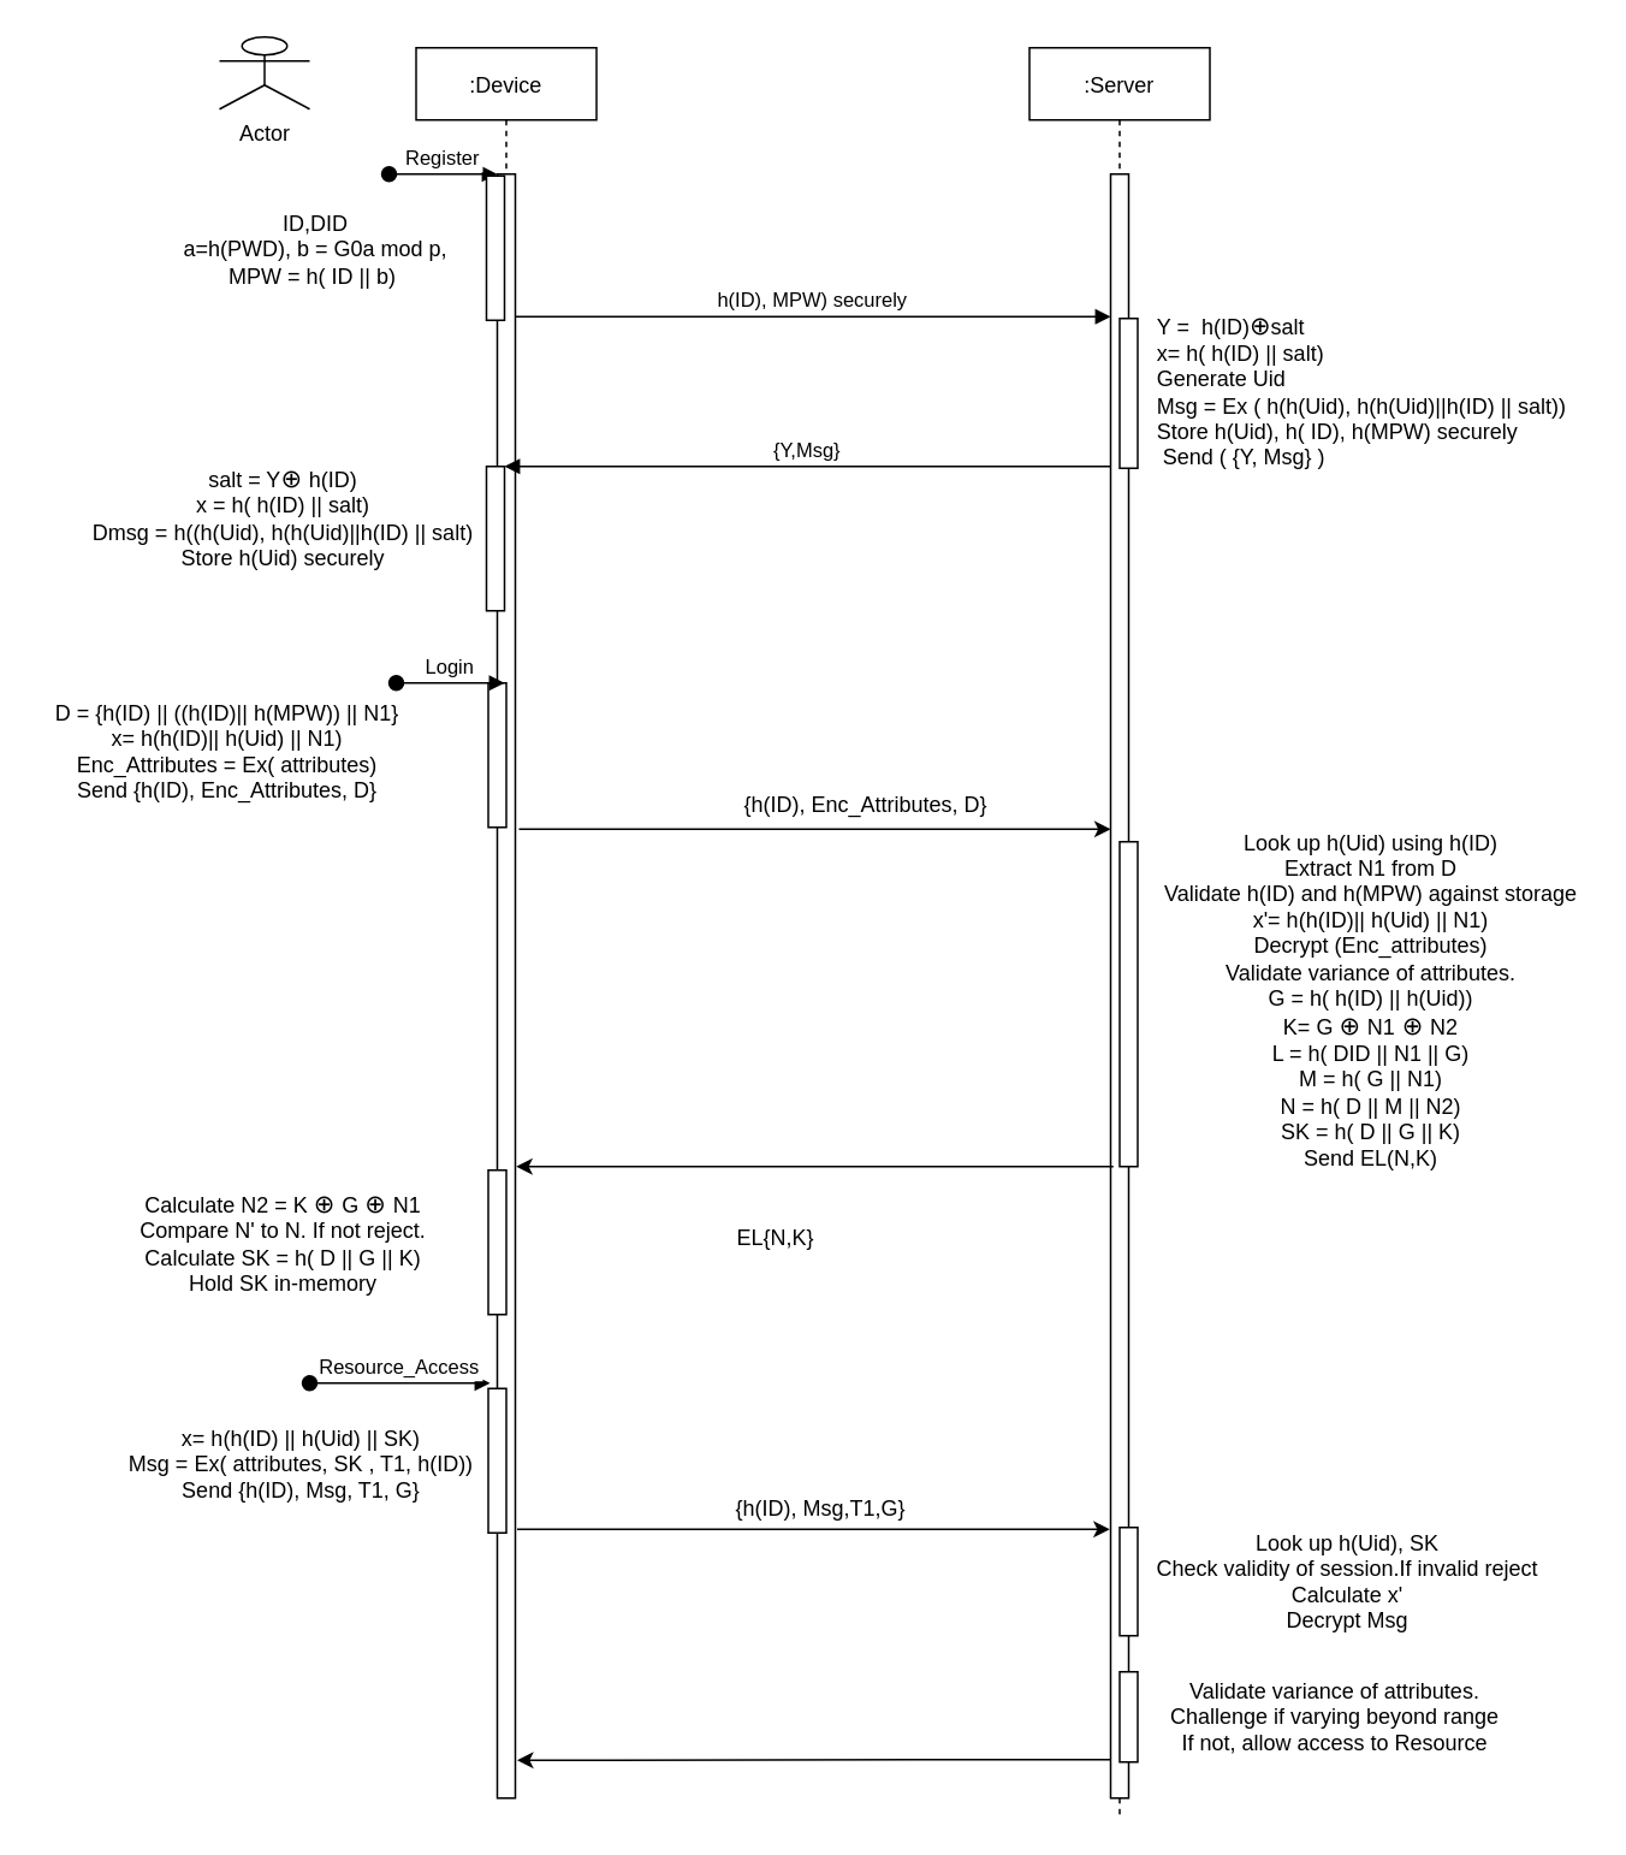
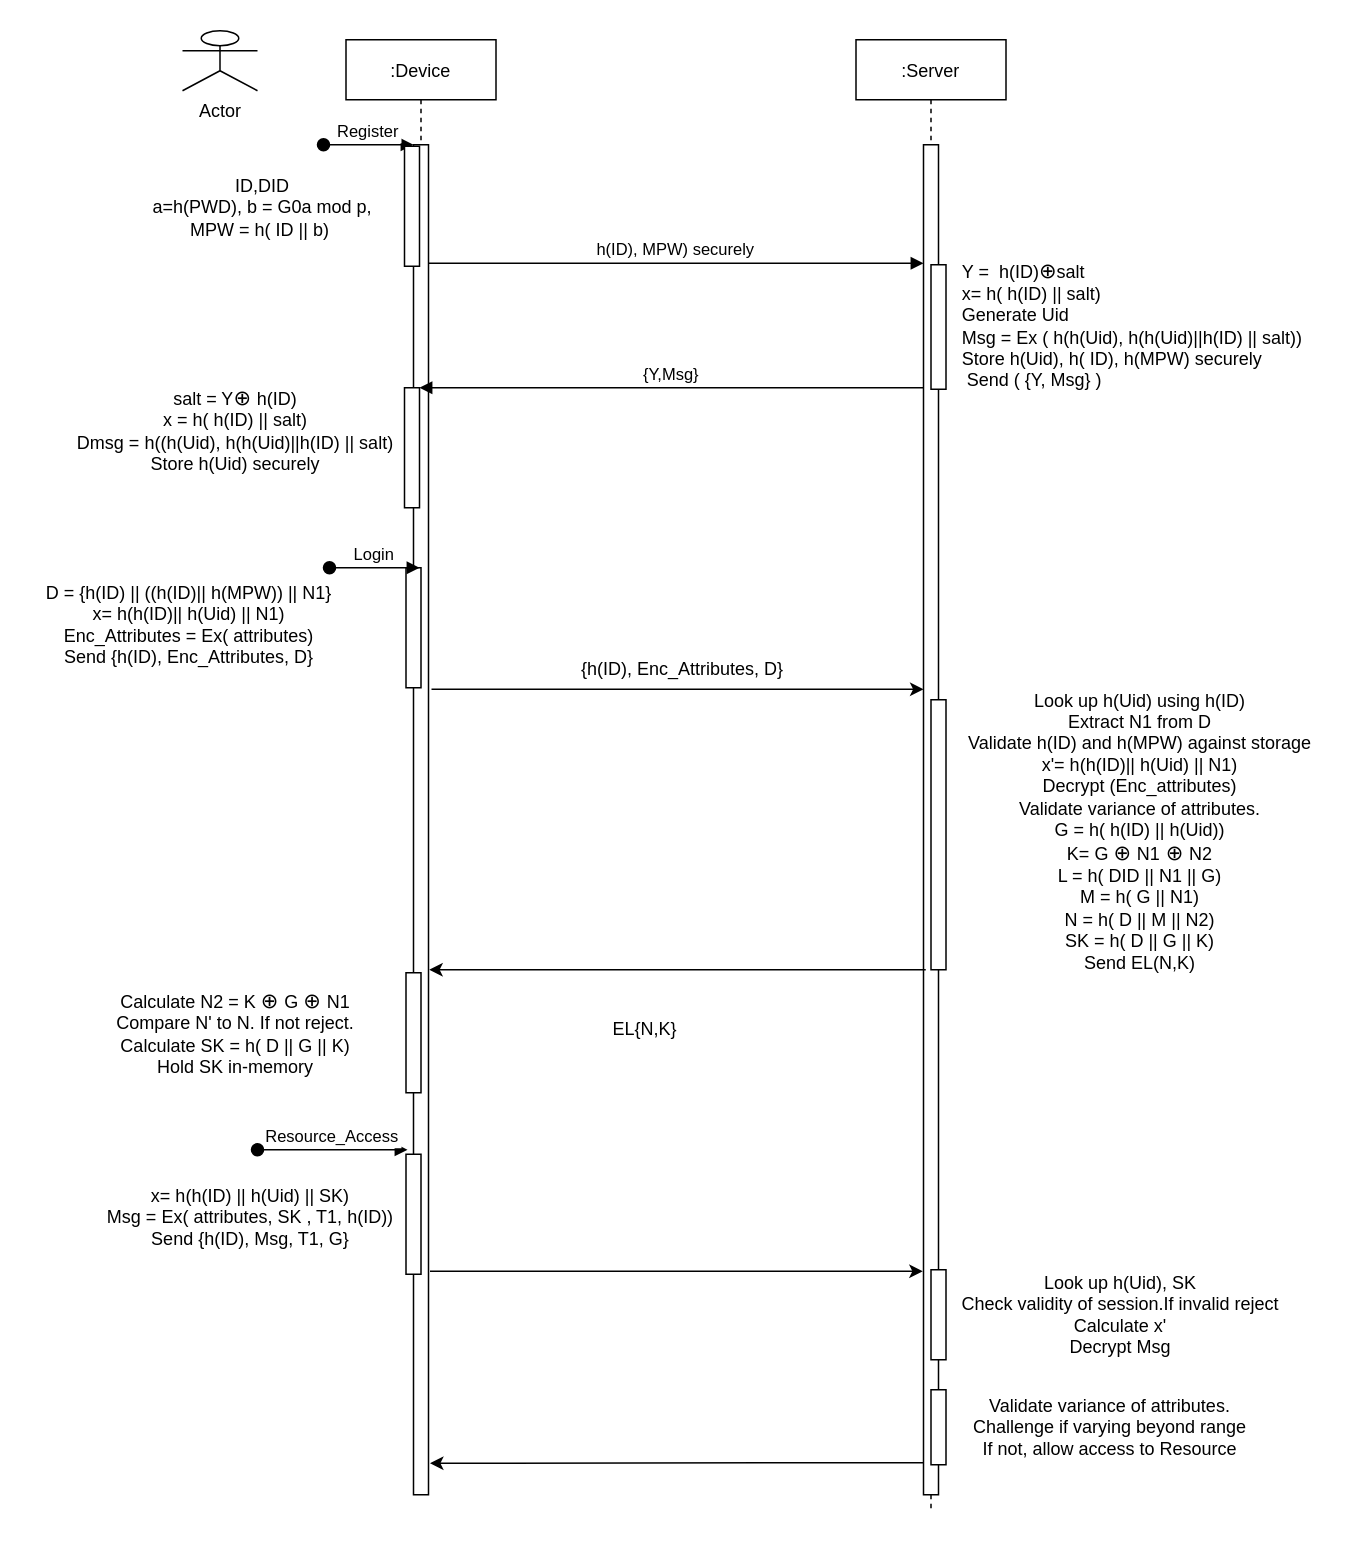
  <mxCell id="0" />
  <mxCell id="1" parent="0" />
  <mxCell id="2" value=":Device" style="shape=umlLifeline;perimeter=lifelinePerimeter;container=1;collapsible=0;recursiveResize=0;rounded=0;shadow=0;strokeWidth=1;" parent="1" vertex="1"><mxGeometry x="230" y="26" width="100" height="970" as="geometry" /></mxCell>
  <mxCell id="3" value="" style="points=[];perimeter=orthogonalPerimeter;rounded=0;shadow=0;strokeWidth=1;" parent="2" vertex="1"><mxGeometry x="45" y="70" width="10" height="900" as="geometry" /></mxCell>
  <mxCell id="4" value="Register" style="verticalAlign=bottom;startArrow=oval;endArrow=block;startSize=8;shadow=0;strokeWidth=1;" parent="2" target="3" edge="1"><mxGeometry relative="1" as="geometry"><mxPoint x="-15" y="70" as="sourcePoint" /></mxGeometry></mxCell>
  <mxCell id="5" value="" style="points=[];perimeter=orthogonalPerimeter;rounded=0;shadow=0;strokeWidth=1;" parent="2" vertex="1"><mxGeometry x="39" y="232" width="10" height="80" as="geometry" /></mxCell>
  <mxCell id="6" value="" style="html=1;points=[];perimeter=orthogonalPerimeter;" parent="2" vertex="1"><mxGeometry x="40" y="352" width="10" height="80" as="geometry" /></mxCell>
  <mxCell id="7" value="" style="html=1;points=[];perimeter=orthogonalPerimeter;" parent="2" vertex="1"><mxGeometry x="39" y="71" width="10" height="80" as="geometry" /></mxCell>
  <mxCell id="8" value="Login" style="verticalAlign=bottom;startArrow=oval;endArrow=block;startSize=8;shadow=0;strokeWidth=1;" parent="2" edge="1"><mxGeometry relative="1" as="geometry"><mxPoint x="-11" y="352" as="sourcePoint" /><mxPoint x="49" y="352" as="targetPoint" /></mxGeometry></mxCell>
  <mxCell id="9" value="" style="html=1;points=[];perimeter=orthogonalPerimeter;" parent="2" vertex="1"><mxGeometry x="40" y="622" width="10" height="80" as="geometry" /></mxCell>
  <mxCell id="10" value="" style="html=1;points=[];perimeter=orthogonalPerimeter;" vertex="1" parent="2"><mxGeometry x="40" y="743" width="10" height="80" as="geometry" /></mxCell>
  <mxCell id="11" value=":Server" style="shape=umlLifeline;perimeter=lifelinePerimeter;container=1;collapsible=0;recursiveResize=0;rounded=0;shadow=0;strokeWidth=1;" parent="1" vertex="1"><mxGeometry x="570" y="26" width="100" height="980" as="geometry" /></mxCell>
  <mxCell id="12" value="" style="points=[];perimeter=orthogonalPerimeter;rounded=0;shadow=0;strokeWidth=1;" parent="11" vertex="1"><mxGeometry x="45" y="70" width="10" height="900" as="geometry" /></mxCell>
  <mxCell id="13" value="" style="html=1;points=[];perimeter=orthogonalPerimeter;" parent="11" vertex="1"><mxGeometry x="50" y="150" width="10" height="83" as="geometry" /></mxCell>
  <mxCell id="14" value="" style="html=1;points=[];perimeter=orthogonalPerimeter;fontFamily=Helvetica;fontSize=12;fontColor=#000000;" parent="11" vertex="1"><mxGeometry x="50" y="440" width="10" height="180" as="geometry" /></mxCell>
  <mxCell id="15" value="" style="html=1;points=[];perimeter=orthogonalPerimeter;" vertex="1" parent="11"><mxGeometry x="50" y="820" width="10" height="60" as="geometry" /></mxCell>
  <mxCell id="16" value="" style="html=1;points=[];perimeter=orthogonalPerimeter;" vertex="1" parent="11"><mxGeometry x="50" y="900" width="10" height="50" as="geometry" /></mxCell>
  <mxCell id="17" value="h(ID), MPW) securely" style="verticalAlign=bottom;endArrow=block;entryX=0;entryY=0;shadow=0;strokeWidth=1;" parent="1" edge="1"><mxGeometry relative="1" as="geometry"><mxPoint x="285" y="175" as="sourcePoint" /><mxPoint x="615" y="175" as="targetPoint" /><Array as="points"><mxPoint x="460" y="175" /></Array></mxGeometry></mxCell>
  <mxCell id="18" value="{Y,Msg}" style="verticalAlign=bottom;endArrow=block;entryX=1;entryY=0;shadow=0;strokeWidth=1;" parent="1" target="5" edge="1"><mxGeometry relative="1" as="geometry"><mxPoint x="615" y="258" as="sourcePoint" /></mxGeometry></mxCell>
  <mxCell id="19" value="Actor" style="shape=umlActor;verticalLabelPosition=bottom;verticalAlign=top;html=1;outlineConnect=0;" parent="1" vertex="1"><mxGeometry x="121" y="20" width="50" height="40" as="geometry" /></mxCell>
  <mxCell id="20" value="ID,DID&lt;br&gt;a=h(PWD), b = G0a mod p,&lt;br&gt;MPW = h( ID || b)&amp;nbsp;" style="text;html=1;align=center;verticalAlign=middle;resizable=0;points=[];autosize=1;strokeColor=none;fillColor=none;" parent="1" vertex="1"><mxGeometry x="94" y="113" width="160" height="50" as="geometry" /></mxCell>
  <mxCell id="21" value="Y =&amp;nbsp; h(ID)&lt;span id=&quot;docs-internal-guid-e49e2a0b-7fff-2932-c1dd-dcc5686d5943&quot;&gt;&lt;span style=&quot;background-color: rgb(255 , 255 , 255) ; vertical-align: baseline&quot;&gt;&lt;font style=&quot;font-size: 14px&quot;&gt;⊕&lt;/font&gt;&lt;/span&gt;&lt;/span&gt;salt &lt;br&gt;x= h( h(ID) || salt)&lt;br&gt;Generate Uid&lt;br&gt;Msg = Ex ( h(h(Uid), h(h(Uid)||h(ID) || salt))&lt;br&gt;Store h(Uid), h( ID), h(MPW) securely&lt;br&gt;&amp;nbsp;Send ( {Y, Msg} )" style="text;html=1;align=left;verticalAlign=middle;resizable=0;points=[];autosize=1;strokeColor=none;fillColor=none;" parent="1" vertex="1"><mxGeometry x="639" y="171" width="240" height="90" as="geometry" /></mxCell>
  <mxCell id="22" value="salt = Y&lt;span style=&quot;font-size: 14px ; text-align: left ; background-color: rgb(255 , 255 , 255)&quot;&gt;⊕ &lt;/span&gt;&lt;span style=&quot;text-align: left ; background-color: rgb(255 , 255 , 255)&quot;&gt;&lt;font style=&quot;font-size: 12px&quot;&gt;h(ID)&lt;br&gt;x = h( h(ID) || salt)&lt;br&gt;Dmsg = h(&lt;/font&gt;&lt;/span&gt;&lt;span style=&quot;text-align: left&quot;&gt;(h(Uid), h(h(Uid)||h(ID) || salt)&lt;br&gt;&lt;/span&gt;&lt;span style=&quot;text-align: left ; background-color: rgb(255 , 255 , 255)&quot;&gt;&lt;font style=&quot;font-size: 12px&quot;&gt;Store h(Uid) securely&lt;br&gt;&lt;/font&gt;&lt;/span&gt;" style="text;html=1;align=center;verticalAlign=middle;resizable=0;points=[];autosize=1;strokeColor=none;fillColor=none;" parent="1" vertex="1"><mxGeometry x="41" y="256" width="230" height="60" as="geometry" /></mxCell>
  <mxCell id="23" value="D = {h(ID) || ((h(ID)|| h(MPW)) || N1}&lt;br&gt;x= h(h(ID)|| h(Uid) || N1)&lt;br&gt;Enc_Attributes = Ex( attributes)&lt;br&gt;Send {h(ID), Enc_Attributes, D}" style="text;html=1;align=center;verticalAlign=middle;resizable=0;points=[];autosize=1;strokeColor=none;fillColor=none;fontSize=12;fontFamily=Helvetica;fontColor=#000000;" parent="1" vertex="1"><mxGeometry x="20" y="386" width="210" height="60" as="geometry" /></mxCell>
  <mxCell id="24" value="" style="endArrow=classic;html=1;rounded=0;fontFamily=Helvetica;fontSize=12;fontColor=#000000;" parent="1" edge="1"><mxGeometry width="50" height="50" relative="1" as="geometry"><mxPoint x="287" y="459" as="sourcePoint" /><mxPoint x="615" y="459" as="targetPoint" /></mxGeometry></mxCell>
- <mxCell id="25" value="{h(ID), Enc_Attributes, D}" style="text;html=1;align=center;verticalAlign=middle;resizable=0;points=[];autosize=1;strokeColor=none;fillColor=none;fontSize=12;fontFamily=Helvetica;fontColor=#000000;" parent="1" vertex="1"><mxGeometry x="404" y="436" width="150" height="20" as="geometry" /></mxCell>
+ <mxCell id="25" value="{h(ID), Enc_Attributes, D}" style="text;html=1;align=center;verticalAlign=middle;resizable=0;points=[];autosize=1;strokeColor=none;fillColor=none;fontSize=12;fontFamily=Helvetica;fontColor=#000000;" parent="1" vertex="1"><mxGeometry x="379" y="436" width="150" height="20" as="geometry" /></mxCell>
  <mxCell id="26" value="Look up h(Uid) using h(ID)&lt;br&gt;Extract N1 from D&lt;br&gt;Validate h(ID) and h(MPW) against storage&lt;br&gt;x'= h(h(ID)|| h(Uid) || N1)&lt;br&gt;Decrypt (Enc_attributes)&lt;br&gt;Validate variance of attributes.&lt;br&gt;G = h( h(ID) || h(Uid))&lt;br&gt;K= G&amp;nbsp;&lt;span style=&quot;font-size: 14px ; text-align: left ; background-color: rgb(255 , 255 , 255)&quot;&gt;⊕ &lt;/span&gt;&lt;span style=&quot;text-align: left ; background-color: rgb(255 , 255 , 255)&quot;&gt;&lt;font style=&quot;font-size: 12px&quot;&gt;N1&lt;/font&gt;&lt;/span&gt;&lt;span style=&quot;font-size: 14px ; text-align: left ; background-color: rgb(255 , 255 , 255)&quot;&gt;&amp;nbsp;&lt;/span&gt;&lt;span style=&quot;font-size: 14px ; text-align: left ; background-color: rgb(255 , 255 , 255)&quot;&gt;⊕ &lt;/span&gt;&lt;span style=&quot;text-align: left ; background-color: rgb(255 , 255 , 255)&quot;&gt;&lt;font style=&quot;font-size: 12px&quot;&gt;N2&lt;br&gt;L = h( DID || N1 || G)&lt;br&gt;M = h( G || N1)&lt;br&gt;N = h( D || M || N2)&lt;br&gt;SK = h( D || G || K)&lt;br&gt;Send EL(N,K)&lt;br&gt;&lt;br&gt;&lt;/font&gt;&lt;/span&gt;" style="text;html=1;align=center;verticalAlign=middle;resizable=0;points=[];autosize=1;strokeColor=none;fillColor=none;fontSize=12;fontFamily=Helvetica;fontColor=#000000;" parent="1" vertex="1"><mxGeometry x="639" y="461" width="240" height="200" as="geometry" /></mxCell>
  <mxCell id="27" value="" style="endArrow=classic;html=1;rounded=0;" parent="1" edge="1"><mxGeometry width="50" height="50" relative="1" as="geometry"><mxPoint x="616.5" y="646" as="sourcePoint" /><mxPoint x="285.5" y="646" as="targetPoint" /></mxGeometry></mxCell>
  <mxCell id="28" value="EL{N,K}" style="text;html=1;align=center;verticalAlign=middle;resizable=0;points=[];autosize=1;strokeColor=none;fillColor=none;" parent="1" vertex="1"><mxGeometry x="399" y="676" width="60" height="20" as="geometry" /></mxCell>
  <mxCell id="29" value="Calculate N2 = K&amp;nbsp;&lt;span style=&quot;font-size: 14px ; text-align: left ; background-color: rgb(255 , 255 , 255)&quot;&gt;⊕&amp;nbsp;&lt;/span&gt;G&amp;nbsp;&lt;span style=&quot;font-size: 14px ; text-align: left ; background-color: rgb(255 , 255 , 255)&quot;&gt;⊕&amp;nbsp;&lt;/span&gt;&lt;span style=&quot;text-align: left ; background-color: rgb(255 , 255 , 255)&quot;&gt;N1&lt;br&gt;&lt;/span&gt;Compare N' to N. If not reject.&lt;br&gt;Calculate SK = h( D || G || K)&lt;br&gt;Hold SK in-memory&lt;br&gt;" style="text;html=1;align=center;verticalAlign=middle;resizable=0;points=[];autosize=1;strokeColor=none;fillColor=none;" parent="1" vertex="1"><mxGeometry x="71" y="658" width="170" height="60" as="geometry" /></mxCell>
  <mxCell id="30" value="Resource_Access" style="verticalAlign=bottom;startArrow=oval;endArrow=block;startSize=8;shadow=0;strokeWidth=1;" edge="1" parent="1"><mxGeometry relative="1" as="geometry"><mxPoint x="171" y="766" as="sourcePoint" /><mxPoint x="271" y="766" as="targetPoint" /></mxGeometry></mxCell>
  <mxCell id="31" value="x= h(h(ID) || h(Uid) || SK)&lt;br&gt;Msg = Ex( attributes, SK , T1, h(ID))&lt;br&gt;Send {h(ID), Msg, T1, G}" style="text;html=1;align=center;verticalAlign=middle;resizable=0;points=[];autosize=1;strokeColor=none;fillColor=none;" vertex="1" parent="1"><mxGeometry x="61" y="786" width="210" height="50" as="geometry" /></mxCell>
  <mxCell id="32" value="" style="endArrow=classic;html=1;rounded=0;" edge="1" parent="1"><mxGeometry width="50" height="50" relative="1" as="geometry"><mxPoint x="286" y="847" as="sourcePoint" /><mxPoint x="614.5" y="847" as="targetPoint" /></mxGeometry></mxCell>
- <mxCell id="33" value="{h(ID), Msg,T1,G}" style="text;html=1;align=center;verticalAlign=middle;resizable=0;points=[];autosize=1;strokeColor=none;fillColor=none;" vertex="1" parent="1"><mxGeometry x="399" y="826" width="110" height="20" as="geometry" /></mxCell>
  <mxCell id="34" value="Look up h(Uid), SK&lt;br&gt;Check validity of session.If invalid reject&lt;br&gt;Calculate x'&lt;br&gt;Decrypt Msg" style="text;html=1;align=center;verticalAlign=middle;resizable=0;points=[];autosize=1;strokeColor=none;fillColor=none;" vertex="1" parent="1"><mxGeometry x="631" y="846" width="230" height="60" as="geometry" /></mxCell>
  <mxCell id="35" value="Validate variance of attributes.&lt;br&gt;Challenge if varying beyond range&lt;br&gt;If not, allow access to Resource" style="text;html=1;align=center;verticalAlign=middle;resizable=0;points=[];autosize=1;strokeColor=none;fillColor=none;" vertex="1" parent="1"><mxGeometry x="639" y="926" width="200" height="50" as="geometry" /></mxCell>
  <mxCell id="36" value="" style="endArrow=classic;html=1;rounded=0;exitX=0;exitY=0.972;exitDx=0;exitDy=0;exitPerimeter=0;" edge="1" parent="1"><mxGeometry width="50" height="50" relative="1" as="geometry"><mxPoint x="615" y="974.6" as="sourcePoint" /><mxPoint x="286" y="975" as="targetPoint" /></mxGeometry></mxCell>
